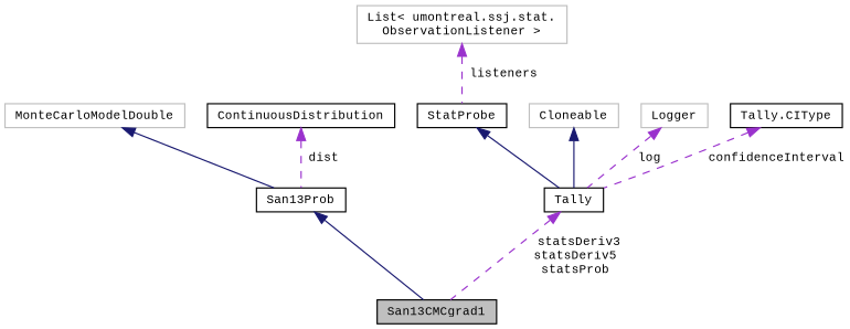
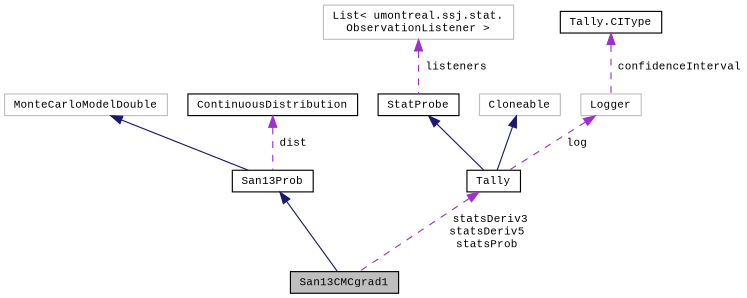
  digraph {
    fontname="Liberation Mono"
    node [color=black fontname="Liberation Mono" fontsize=10 shape=record]
    edge [color=darkorchid3 dir=back fontname="Liberation Mono" fontsize=10 labelfontname=Helvetica labelfontsize=10 style=dashed]
    n1 [fillcolor=grey75 fontcolor=black height=0.2 label=San13CMCgrad1 style=filled width=0.4]
    n2 [height=0.2 label=San13Prob width=0.4]
    n3 [color=grey75 height=0.2 label=MonteCarloModelDouble width=0.4]
    n4 [height=0.2 label=ContinuousDistribution width=0.4]
    n5 [height=0.2 label=Tally width=0.4]
    n6 [height=0.2 label=StatProbe width=0.4]
    n7 [color=grey75 height=0.2 label="List\< umontreal.ssj.stat.\lObservationListener \>" width=0.4]
    n8 [color=grey75 height=0.2 label=Cloneable width=0.4]
    n9 [color=grey75 height=0.2 label=Logger width=0.4]
    n10 [height=0.2 label="Tally.CIType" width=0.4]
    n2 -> n1 [color=midnightblue style=solid]
    n3 -> n2 [color=midnightblue style=solid]
    n4 -> n2 [label=" dist"]
    n5 -> n1 [label=" statsDeriv3\nstatsDeriv5\nstatsProb"]
    n6 -> n5 [color=midnightblue style=solid]
    n7 -> n6 [label=" listeners"]
    n8 -> n5 [color=midnightblue style=solid]
    n9 -> n5 [label=" log"]
-   n10 -> n5 [label=" confidenceInterval"]
+   n10 -> n9 [label=" confidenceInterval"]
  }
